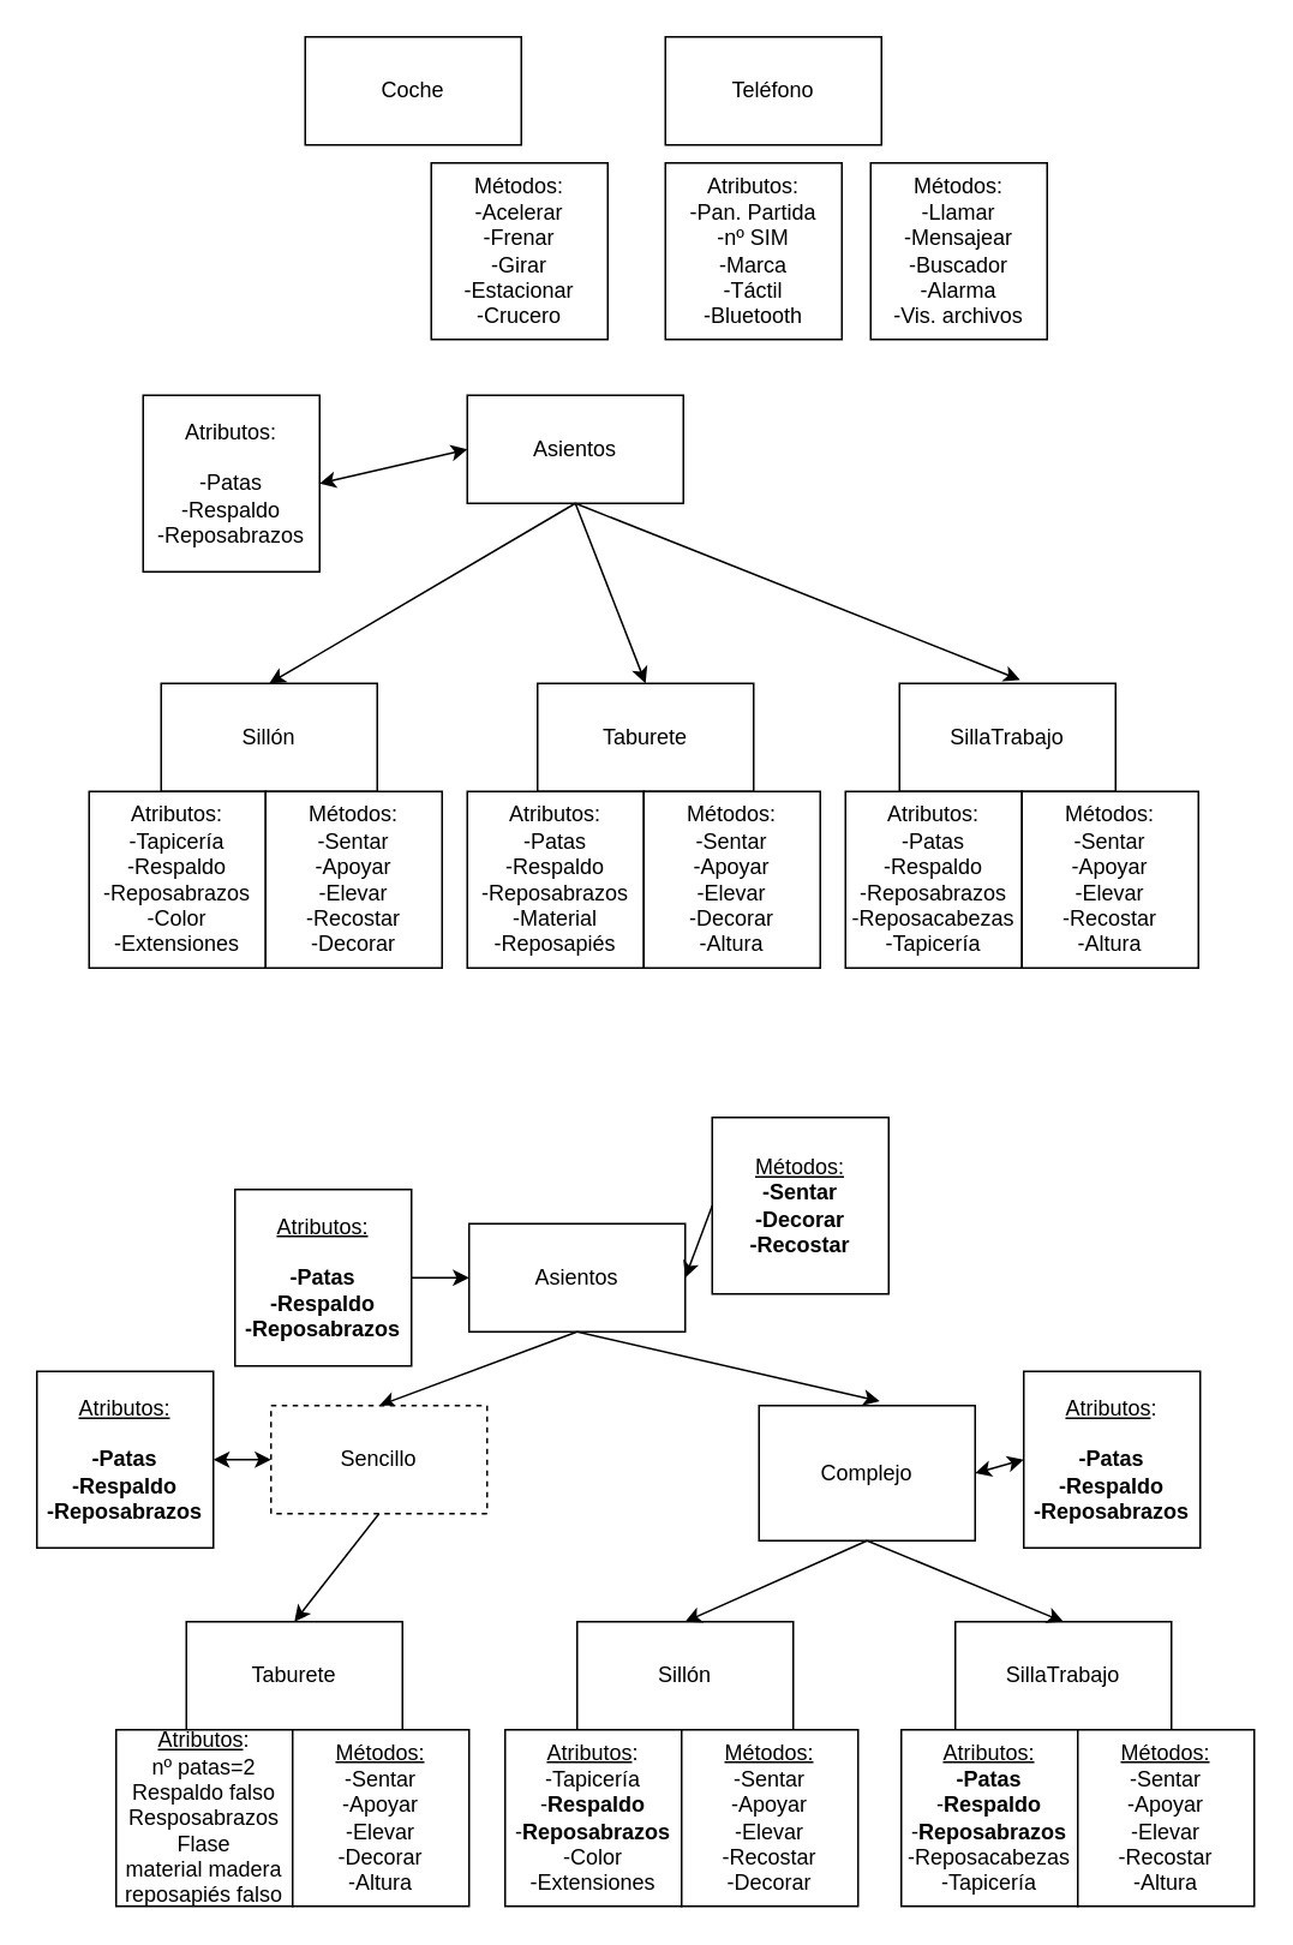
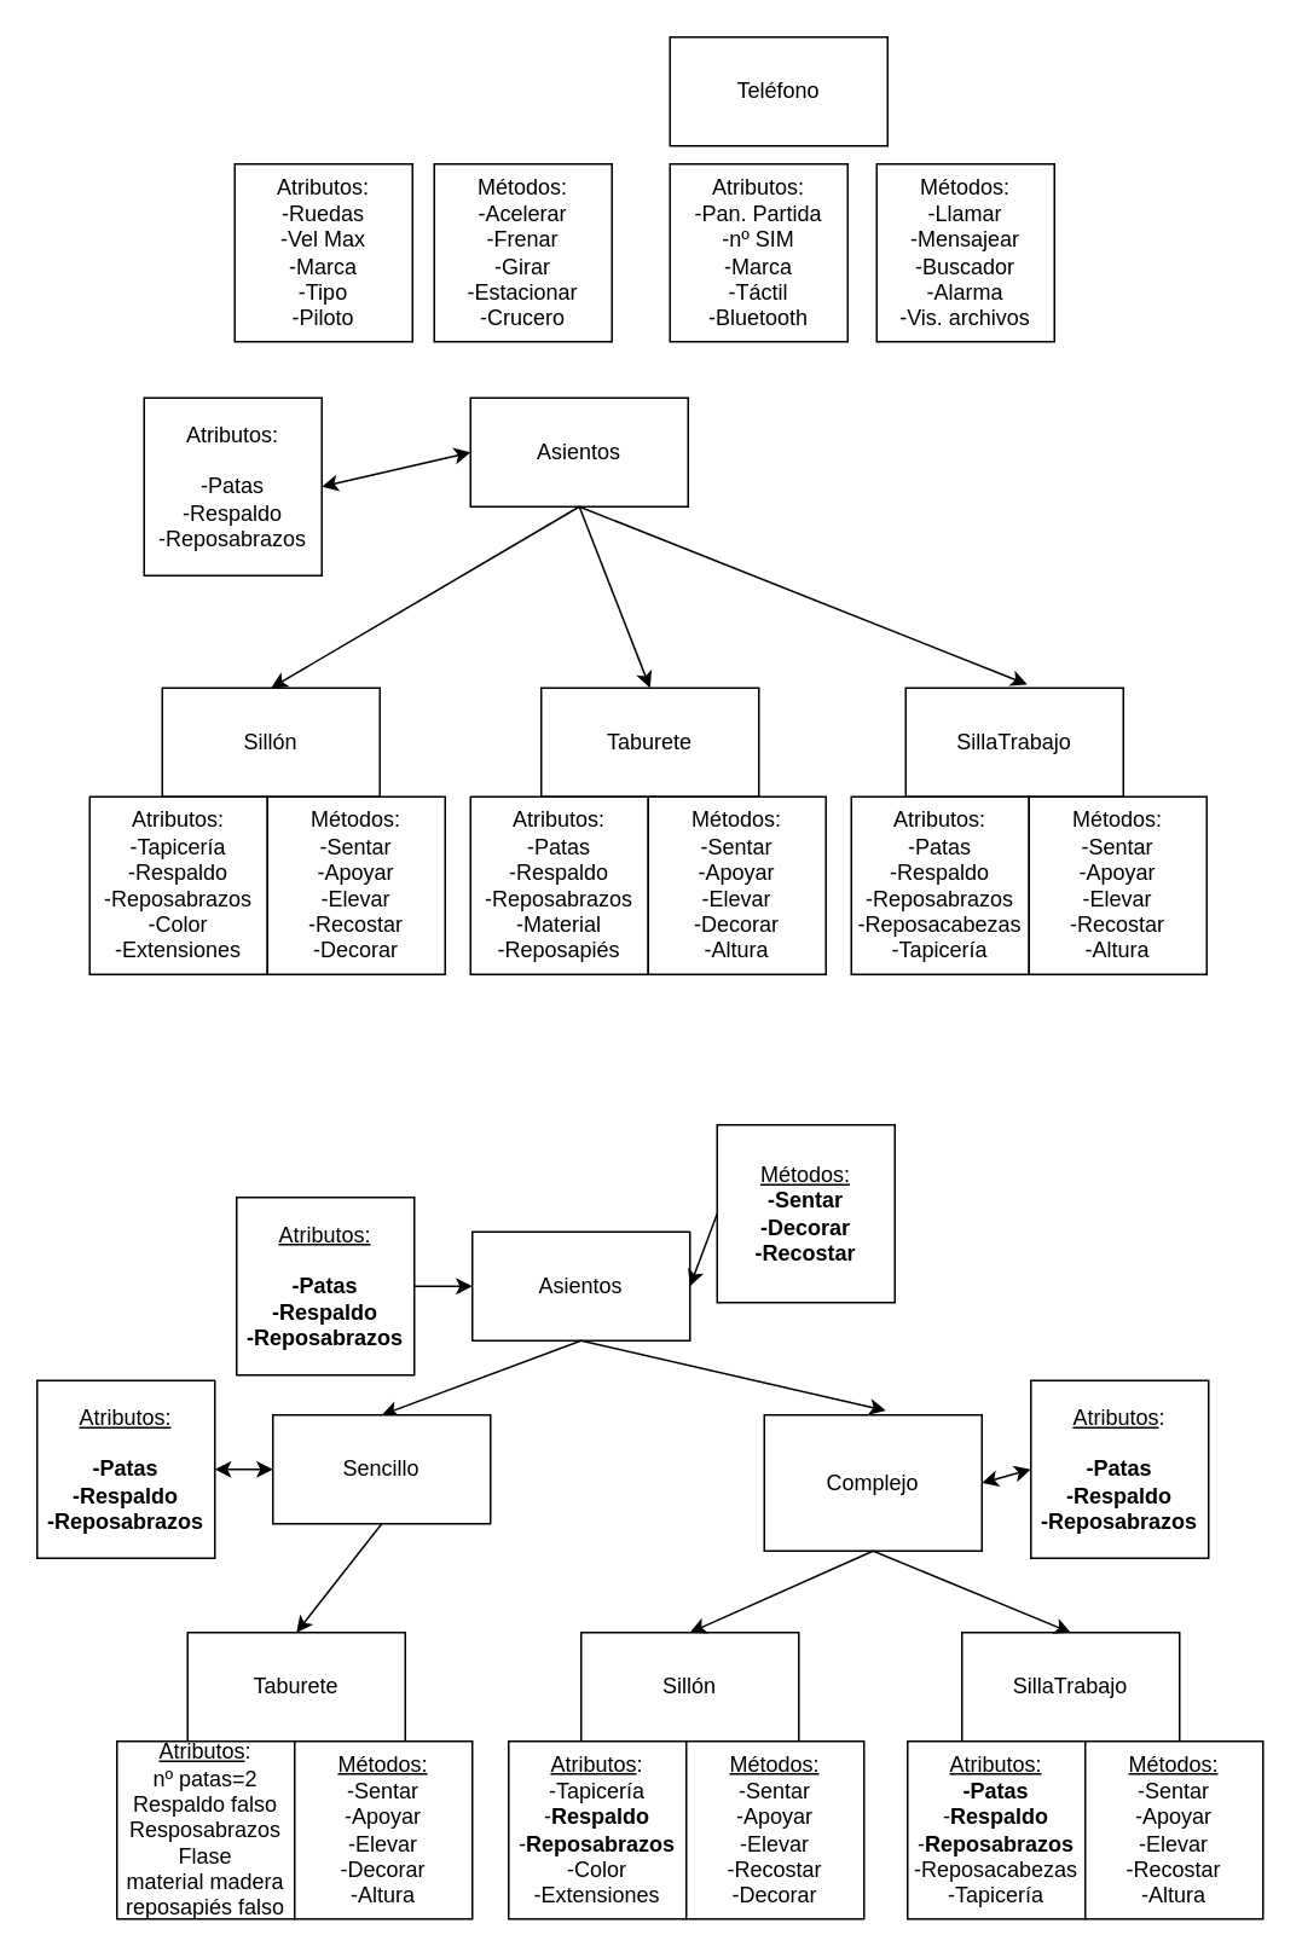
  <mxCell id="0" />
  <mxCell id="1" parent="0" />
- <mxCell id="2" value="Coche" style="rounded=0;whiteSpace=wrap;html=1;" vertex="1" parent="1"><mxGeometry x="169" y="20" width="120" height="60" as="geometry" /></mxCell>
  <mxCell id="3" value="Teléfono" style="rounded=0;whiteSpace=wrap;html=1;" vertex="1" parent="1"><mxGeometry x="369" y="20" width="120" height="60" as="geometry" /></mxCell>
+ <mxCell id="4" value="&lt;div&gt;&lt;div&gt;&lt;div&gt;Atributos:&lt;/div&gt;&lt;div&gt;-Ruedas&lt;/div&gt;&lt;div&gt;-Vel Max&lt;/div&gt;&lt;div&gt;-Marca&lt;/div&gt;&lt;div&gt;-Tipo&lt;/div&gt;&lt;div&gt;-Piloto&lt;/div&gt;&lt;/div&gt;&lt;/div&gt;" style="whiteSpace=wrap;html=1;aspect=fixed;" vertex="1" parent="1"><mxGeometry x="129" y="90" width="98" height="98" as="geometry" /></mxCell>
  <mxCell id="5" value="&lt;div&gt;Atributos:&lt;/div&gt;&lt;div&gt;-Pan. Partida&lt;/div&gt;&lt;div&gt;-nº SIM&lt;/div&gt;&lt;div&gt;-Marca&lt;/div&gt;&lt;div&gt;-Táctil&lt;/div&gt;&lt;div&gt;-Bluetooth&lt;/div&gt;" style="whiteSpace=wrap;html=1;aspect=fixed;" vertex="1" parent="1"><mxGeometry x="369" y="90" width="98" height="98" as="geometry" /></mxCell>
  <mxCell id="6" value="&lt;div&gt;Métodos:&lt;/div&gt;&lt;div&gt;-Acelerar&lt;/div&gt;&lt;div&gt;-Frenar&lt;/div&gt;&lt;div&gt;-Girar&lt;/div&gt;&lt;div&gt;-Estacionar&lt;/div&gt;&lt;div&gt;-Crucero&lt;/div&gt;" style="whiteSpace=wrap;html=1;aspect=fixed;" vertex="1" parent="1"><mxGeometry x="239" y="90" width="98" height="98" as="geometry" /></mxCell>
  <mxCell id="7" value="&lt;div&gt;Métodos:&lt;/div&gt;&lt;div&gt;-Llamar&lt;/div&gt;&lt;div&gt;-Mensajear&lt;/div&gt;&lt;div&gt;-Buscador&lt;/div&gt;&lt;div&gt;-Alarma&lt;/div&gt;&lt;div&gt;-Vis. archivos&lt;/div&gt;" style="whiteSpace=wrap;html=1;aspect=fixed;" vertex="1" parent="1"><mxGeometry x="483" y="90" width="98" height="98" as="geometry" /></mxCell>
  <mxCell id="8" value="Asientos" style="rounded=0;whiteSpace=wrap;html=1;" vertex="1" parent="1"><mxGeometry x="259" y="219" width="120" height="60" as="geometry" /></mxCell>
  <mxCell id="9" value="&lt;div&gt;Atributos:&lt;/div&gt;&lt;div&gt;&lt;br&gt;&lt;/div&gt;&lt;div&gt;-Patas&lt;/div&gt;&lt;div&gt;-Respaldo&lt;/div&gt;&lt;div&gt;-Reposabrazos&lt;/div&gt;" style="whiteSpace=wrap;html=1;aspect=fixed;" vertex="1" parent="1"><mxGeometry x="79" y="219" width="98" height="98" as="geometry" /></mxCell>
  <mxCell id="10" value="" style="endArrow=classic;html=1;rounded=0;exitX=0.5;exitY=1;exitDx=0;exitDy=0;entryX=0.5;entryY=0;entryDx=0;entryDy=0;" edge="1" parent="1" source="8" target="13"><mxGeometry width="50" height="50" relative="1" as="geometry"><mxPoint x="299" y="459" as="sourcePoint" /><mxPoint x="239" y="359" as="targetPoint" /></mxGeometry></mxCell>
  <mxCell id="11" value="" style="endArrow=classic;html=1;rounded=0;exitX=0.5;exitY=1;exitDx=0;exitDy=0;entryX=0.5;entryY=0;entryDx=0;entryDy=0;" edge="1" parent="1" source="8" target="14"><mxGeometry width="50" height="50" relative="1" as="geometry"><mxPoint x="299" y="459" as="sourcePoint" /><mxPoint x="319" y="359" as="targetPoint" /></mxGeometry></mxCell>
  <mxCell id="12" value="" style="endArrow=classic;html=1;rounded=0;exitX=0.5;exitY=1;exitDx=0;exitDy=0;entryX=0.558;entryY=-0.033;entryDx=0;entryDy=0;entryPerimeter=0;" edge="1" parent="1" source="8" target="15"><mxGeometry width="50" height="50" relative="1" as="geometry"><mxPoint x="299" y="459" as="sourcePoint" /><mxPoint x="389" y="359" as="targetPoint" /></mxGeometry></mxCell>
  <mxCell id="13" value="Sillón" style="rounded=0;whiteSpace=wrap;html=1;" vertex="1" parent="1"><mxGeometry x="89" y="379" width="120" height="60" as="geometry" /></mxCell>
  <mxCell id="14" value="Taburete" style="rounded=0;whiteSpace=wrap;html=1;" vertex="1" parent="1"><mxGeometry x="298" y="379" width="120" height="60" as="geometry" /></mxCell>
  <mxCell id="15" value="SillaTrabajo" style="rounded=0;whiteSpace=wrap;html=1;" vertex="1" parent="1"><mxGeometry x="499" y="379" width="120" height="60" as="geometry" /></mxCell>
  <mxCell id="16" value="&lt;div&gt;&lt;div&gt;Atributos:&lt;/div&gt;&lt;div&gt;-Tapicería&lt;/div&gt;&lt;div&gt;-Respaldo&lt;/div&gt;&lt;div&gt;-Reposabrazos&lt;/div&gt;&lt;div&gt;-Color&lt;/div&gt;&lt;div&gt;-Extensiones&lt;/div&gt;&lt;/div&gt;" style="whiteSpace=wrap;html=1;aspect=fixed;" vertex="1" parent="1"><mxGeometry x="49" y="439" width="98" height="98" as="geometry" /></mxCell>
  <mxCell id="17" value="&lt;div&gt;&lt;div&gt;Métodos:&lt;/div&gt;&lt;div&gt;-Sentar&lt;/div&gt;&lt;div&gt;-Apoyar&lt;/div&gt;&lt;div&gt;-Elevar&lt;/div&gt;&lt;div&gt;-Recostar&lt;/div&gt;&lt;div&gt;-Decorar&lt;/div&gt;&lt;/div&gt;" style="whiteSpace=wrap;html=1;aspect=fixed;" vertex="1" parent="1"><mxGeometry x="147" y="439" width="98" height="98" as="geometry" /></mxCell>
  <mxCell id="18" value="&lt;div&gt;&lt;div&gt;Atributos:&lt;/div&gt;&lt;div&gt;-Patas&lt;/div&gt;&lt;div&gt;-Respaldo&lt;/div&gt;&lt;div&gt;-Reposabrazos&lt;/div&gt;&lt;div&gt;-Material&lt;/div&gt;&lt;div&gt;-Reposapiés&lt;/div&gt;&lt;/div&gt;" style="whiteSpace=wrap;html=1;aspect=fixed;" vertex="1" parent="1"><mxGeometry x="259" y="439" width="98" height="98" as="geometry" /></mxCell>
  <mxCell id="19" value="&lt;div&gt;&lt;div&gt;Métodos:&lt;/div&gt;&lt;div&gt;-Sentar&lt;/div&gt;&lt;div&gt;-Apoyar&lt;/div&gt;&lt;div&gt;-Elevar&lt;/div&gt;&lt;div&gt;-Decorar&lt;/div&gt;&lt;div&gt;-Altura&lt;/div&gt;&lt;/div&gt;" style="whiteSpace=wrap;html=1;aspect=fixed;" vertex="1" parent="1"><mxGeometry x="357" y="439" width="98" height="98" as="geometry" /></mxCell>
  <mxCell id="20" value="&lt;div&gt;&lt;div&gt;Atributos:&lt;/div&gt;&lt;div&gt;-Patas&lt;/div&gt;&lt;div&gt;-Respaldo&lt;/div&gt;&lt;div&gt;-Reposabrazos&lt;/div&gt;&lt;div&gt;-Reposacabezas&lt;/div&gt;&lt;div&gt;-Tapicería&lt;/div&gt;&lt;/div&gt;" style="whiteSpace=wrap;html=1;aspect=fixed;" vertex="1" parent="1"><mxGeometry x="469" y="439" width="98" height="98" as="geometry" /></mxCell>
  <mxCell id="21" value="&lt;div&gt;&lt;div&gt;Métodos:&lt;/div&gt;&lt;div&gt;-Sentar&lt;/div&gt;&lt;div&gt;-Apoyar&lt;/div&gt;&lt;div&gt;-Elevar&lt;/div&gt;&lt;div&gt;-Recostar&lt;/div&gt;&lt;div&gt;-Altura&lt;/div&gt;&lt;/div&gt;" style="whiteSpace=wrap;html=1;aspect=fixed;" vertex="1" parent="1"><mxGeometry x="567" y="439" width="98" height="98" as="geometry" /></mxCell>
  <mxCell id="22" value="Asientos" style="rounded=0;whiteSpace=wrap;html=1;" vertex="1" parent="1"><mxGeometry x="260" y="679" width="120" height="60" as="geometry" /></mxCell>
  <mxCell id="23" value="&lt;div&gt;&lt;u&gt;Atributos:&lt;/u&gt;&lt;/div&gt;&lt;div&gt;&lt;br&gt;&lt;/div&gt;&lt;div&gt;&lt;b&gt;-Patas&lt;/b&gt;&lt;/div&gt;&lt;div&gt;&lt;b&gt;-Respaldo&lt;/b&gt;&lt;/div&gt;&lt;div&gt;&lt;b&gt;-Reposabrazos&lt;/b&gt;&lt;/div&gt;" style="whiteSpace=wrap;html=1;aspect=fixed;" vertex="1" parent="1"><mxGeometry x="130" y="660" width="98" height="98" as="geometry" /></mxCell>
  <mxCell id="24" value="" style="endArrow=classic;html=1;rounded=0;exitX=0.5;exitY=1;exitDx=0;exitDy=0;entryX=0.5;entryY=0;entryDx=0;entryDy=0;" edge="1" parent="1" source="22" target="26"><mxGeometry width="50" height="50" relative="1" as="geometry"><mxPoint x="298" y="909" as="sourcePoint" /><mxPoint x="238" y="809" as="targetPoint" /></mxGeometry></mxCell>
  <mxCell id="25" value="" style="endArrow=classic;html=1;rounded=0;exitX=0.5;exitY=1;exitDx=0;exitDy=0;entryX=0.558;entryY=-0.033;entryDx=0;entryDy=0;entryPerimeter=0;" edge="1" parent="1" source="22" target="27"><mxGeometry width="50" height="50" relative="1" as="geometry"><mxPoint x="298" y="909" as="sourcePoint" /><mxPoint x="388" y="809" as="targetPoint" /></mxGeometry></mxCell>
- <mxCell id="26" value="Sencillo" style="rounded=0;whiteSpace=wrap;html=1;dashed=1;" vertex="1" parent="1"><mxGeometry x="150" y="780" width="120" height="60" as="geometry" /></mxCell>
+ <mxCell id="26" value="Sencillo" style="rounded=0;whiteSpace=wrap;html=1;" vertex="1" parent="1"><mxGeometry x="150" y="780" width="120" height="60" as="geometry" /></mxCell>
  <mxCell id="27" value="Complejo" style="rounded=0;whiteSpace=wrap;html=1;" vertex="1" parent="1"><mxGeometry x="421" y="780" width="120" height="75" as="geometry" /></mxCell>
  <mxCell id="28" value="&lt;div&gt;&lt;div style=&quot;border-color: var(--border-color);&quot;&gt;&lt;u&gt;Atributos:&lt;/u&gt;&lt;/div&gt;&lt;div style=&quot;border-color: var(--border-color);&quot;&gt;&lt;br style=&quot;border-color: var(--border-color);&quot;&gt;&lt;/div&gt;&lt;div style=&quot;border-color: var(--border-color);&quot;&gt;&lt;b&gt;-Patas&lt;/b&gt;&lt;/div&gt;&lt;div style=&quot;border-color: var(--border-color);&quot;&gt;&lt;b&gt;-Respaldo&lt;/b&gt;&lt;/div&gt;&lt;div style=&quot;border-color: var(--border-color);&quot;&gt;&lt;b&gt;-Reposabrazos&lt;/b&gt;&lt;/div&gt;&lt;/div&gt;" style="whiteSpace=wrap;html=1;aspect=fixed;" vertex="1" parent="1"><mxGeometry x="20" y="761" width="98" height="98" as="geometry" /></mxCell>
  <mxCell id="29" value="&lt;div&gt;&lt;div style=&quot;border-color: var(--border-color);&quot;&gt;&lt;u&gt;Atributos&lt;/u&gt;:&lt;/div&gt;&lt;div style=&quot;border-color: var(--border-color);&quot;&gt;&lt;br style=&quot;border-color: var(--border-color);&quot;&gt;&lt;/div&gt;&lt;div style=&quot;border-color: var(--border-color);&quot;&gt;&lt;b&gt;-Patas&lt;/b&gt;&lt;/div&gt;&lt;div style=&quot;border-color: var(--border-color);&quot;&gt;&lt;b&gt;-Respaldo&lt;/b&gt;&lt;/div&gt;&lt;div style=&quot;border-color: var(--border-color);&quot;&gt;&lt;b&gt;-Reposabrazos&lt;/b&gt;&lt;/div&gt;&lt;/div&gt;" style="whiteSpace=wrap;html=1;aspect=fixed;" vertex="1" parent="1"><mxGeometry x="568" y="761" width="98" height="98" as="geometry" /></mxCell>
  <mxCell id="30" value="" style="endArrow=classic;html=1;rounded=0;exitX=1;exitY=0.5;exitDx=0;exitDy=0;entryX=0;entryY=0.5;entryDx=0;entryDy=0;" edge="1" parent="1" source="23" target="22"><mxGeometry width="50" height="50" relative="1" as="geometry"><mxPoint x="298" y="819" as="sourcePoint" /><mxPoint x="268" y="699" as="targetPoint" /></mxGeometry></mxCell>
  <mxCell id="31" value="" style="endArrow=classic;startArrow=classic;html=1;rounded=0;exitX=1;exitY=0.5;exitDx=0;exitDy=0;entryX=0;entryY=0.5;entryDx=0;entryDy=0;" edge="1" parent="1" source="28" target="26"><mxGeometry width="50" height="50" relative="1" as="geometry"><mxPoint x="278" y="780" as="sourcePoint" /><mxPoint x="328" y="730" as="targetPoint" /></mxGeometry></mxCell>
  <mxCell id="32" value="" style="endArrow=classic;startArrow=classic;html=1;rounded=0;entryX=0;entryY=0.5;entryDx=0;entryDy=0;exitX=1;exitY=0.5;exitDx=0;exitDy=0;" edge="1" parent="1" source="27" target="29"><mxGeometry width="50" height="50" relative="1" as="geometry"><mxPoint x="547" y="807" as="sourcePoint" /><mxPoint x="617" y="780" as="targetPoint" /></mxGeometry></mxCell>
  <mxCell id="33" value="" style="endArrow=classic;startArrow=classic;html=1;rounded=0;exitX=1;exitY=0.5;exitDx=0;exitDy=0;entryX=0;entryY=0.5;entryDx=0;entryDy=0;" edge="1" parent="1" source="9" target="8"><mxGeometry width="50" height="50" relative="1" as="geometry"><mxPoint x="259" y="350" as="sourcePoint" /><mxPoint x="309" y="300" as="targetPoint" /></mxGeometry></mxCell>
  <mxCell id="34" value="Taburete" style="rounded=0;whiteSpace=wrap;html=1;" vertex="1" parent="1"><mxGeometry x="103" y="900" width="120" height="60" as="geometry" /></mxCell>
  <mxCell id="35" value="&lt;div&gt;&lt;u&gt;Atributos&lt;/u&gt;:&lt;/div&gt;&lt;div&gt;&lt;div&gt;nº patas=2&lt;/div&gt;&lt;div&gt;Respaldo falso&lt;/div&gt;&lt;div&gt;Resposabrazos Flase&lt;/div&gt;&lt;div&gt;material madera&lt;/div&gt;&lt;div&gt;reposapiés falso&lt;/div&gt;&lt;/div&gt;" style="whiteSpace=wrap;html=1;aspect=fixed;" vertex="1" parent="1"><mxGeometry x="64" y="960" width="98" height="98" as="geometry" /></mxCell>
  <mxCell id="36" value="&lt;div&gt;&lt;div&gt;&lt;u&gt;Métodos:&lt;/u&gt;&lt;/div&gt;&lt;div&gt;-Sentar&lt;/div&gt;&lt;div&gt;-Apoyar&lt;/div&gt;&lt;div&gt;-Elevar&lt;/div&gt;&lt;div&gt;-Decorar&lt;/div&gt;&lt;div&gt;-Altura&lt;/div&gt;&lt;/div&gt;" style="whiteSpace=wrap;html=1;aspect=fixed;" vertex="1" parent="1"><mxGeometry x="162" y="960" width="98" height="98" as="geometry" /></mxCell>
  <mxCell id="37" value="" style="endArrow=classic;html=1;rounded=0;exitX=0.5;exitY=1;exitDx=0;exitDy=0;entryX=0.5;entryY=0;entryDx=0;entryDy=0;" edge="1" parent="1" source="26" target="34"><mxGeometry width="50" height="50" relative="1" as="geometry"><mxPoint x="290" y="910" as="sourcePoint" /><mxPoint x="340" y="860" as="targetPoint" /></mxGeometry></mxCell>
  <mxCell id="38" value="Sillón" style="rounded=0;whiteSpace=wrap;html=1;" vertex="1" parent="1"><mxGeometry x="320" y="900" width="120" height="60" as="geometry" /></mxCell>
  <mxCell id="39" value="&lt;div&gt;&lt;div&gt;&lt;u&gt;Atributos&lt;/u&gt;:&lt;/div&gt;&lt;div&gt;-Tapicería&lt;/div&gt;&lt;div&gt;-&lt;b&gt;Respaldo&lt;/b&gt;&lt;/div&gt;&lt;div&gt;-&lt;b&gt;Reposabrazos&lt;/b&gt;&lt;/div&gt;&lt;div&gt;-Color&lt;/div&gt;&lt;div&gt;-Extensiones&lt;/div&gt;&lt;/div&gt;" style="whiteSpace=wrap;html=1;aspect=fixed;" vertex="1" parent="1"><mxGeometry x="280" y="960" width="98" height="98" as="geometry" /></mxCell>
  <mxCell id="40" value="&lt;div&gt;&lt;div&gt;&lt;u&gt;Métodos:&lt;/u&gt;&lt;/div&gt;&lt;div&gt;-Sentar&lt;/div&gt;&lt;div&gt;-Apoyar&lt;/div&gt;&lt;div&gt;-Elevar&lt;/div&gt;&lt;div&gt;-Recostar&lt;/div&gt;&lt;div&gt;-Decorar&lt;/div&gt;&lt;/div&gt;" style="whiteSpace=wrap;html=1;aspect=fixed;" vertex="1" parent="1"><mxGeometry x="378" y="960" width="98" height="98" as="geometry" /></mxCell>
  <mxCell id="41" value="SillaTrabajo" style="rounded=0;whiteSpace=wrap;html=1;" vertex="1" parent="1"><mxGeometry x="530" y="900" width="120" height="60" as="geometry" /></mxCell>
  <mxCell id="42" value="&lt;div&gt;&lt;div&gt;&lt;u&gt;Atributos:&lt;/u&gt;&lt;/div&gt;&lt;div&gt;&lt;b&gt;-Patas&lt;/b&gt;&lt;/div&gt;&lt;div&gt;-&lt;b&gt;Respaldo&lt;/b&gt;&lt;/div&gt;&lt;div&gt;-&lt;b&gt;Reposabrazos&lt;/b&gt;&lt;/div&gt;&lt;div&gt;-Reposacabezas&lt;/div&gt;&lt;div&gt;-Tapicería&lt;/div&gt;&lt;/div&gt;" style="whiteSpace=wrap;html=1;aspect=fixed;" vertex="1" parent="1"><mxGeometry x="500" y="960" width="98" height="98" as="geometry" /></mxCell>
  <mxCell id="43" value="&lt;div&gt;&lt;div&gt;&lt;u&gt;Métodos:&lt;/u&gt;&lt;/div&gt;&lt;div&gt;-Sentar&lt;/div&gt;&lt;div&gt;-Apoyar&lt;/div&gt;&lt;div&gt;-Elevar&lt;/div&gt;&lt;div&gt;-Recostar&lt;/div&gt;&lt;div&gt;-Altura&lt;/div&gt;&lt;/div&gt;" style="whiteSpace=wrap;html=1;aspect=fixed;" vertex="1" parent="1"><mxGeometry x="598" y="960" width="98" height="98" as="geometry" /></mxCell>
  <mxCell id="44" value="" style="endArrow=classic;html=1;rounded=0;exitX=0.5;exitY=1;exitDx=0;exitDy=0;entryX=0.5;entryY=0;entryDx=0;entryDy=0;" edge="1" parent="1" source="27" target="38"><mxGeometry width="50" height="50" relative="1" as="geometry"><mxPoint x="280" y="1010" as="sourcePoint" /><mxPoint x="330" y="960" as="targetPoint" /></mxGeometry></mxCell>
  <mxCell id="45" value="" style="endArrow=classic;html=1;rounded=0;exitX=0.5;exitY=1;exitDx=0;exitDy=0;entryX=0.5;entryY=0;entryDx=0;entryDy=0;" edge="1" parent="1" source="27" target="41"><mxGeometry width="50" height="50" relative="1" as="geometry"><mxPoint x="280" y="1010" as="sourcePoint" /><mxPoint x="330" y="960" as="targetPoint" /></mxGeometry></mxCell>
  <mxCell id="46" value="&lt;div&gt;&lt;u&gt;Métodos:&lt;/u&gt;&lt;/div&gt;&lt;div&gt;&lt;b&gt;-Sentar&lt;/b&gt;&lt;/div&gt;&lt;font&gt;&lt;b&gt;-Decorar&lt;/b&gt;&lt;/font&gt;&lt;div&gt;&lt;font&gt;&lt;b&gt;-Recostar&lt;/b&gt;&lt;/font&gt;&lt;br&gt;&lt;/div&gt;" style="whiteSpace=wrap;html=1;aspect=fixed;" vertex="1" parent="1"><mxGeometry x="395" y="620" width="98" height="98" as="geometry" /></mxCell>
  <mxCell id="47" value="" style="endArrow=classic;html=1;rounded=0;exitX=0;exitY=0.5;exitDx=0;exitDy=0;entryX=1;entryY=0.5;entryDx=0;entryDy=0;" edge="1" parent="1" source="46" target="22"><mxGeometry width="50" height="50" relative="1" as="geometry"><mxPoint x="280" y="920" as="sourcePoint" /><mxPoint x="330" y="870" as="targetPoint" /></mxGeometry></mxCell>
